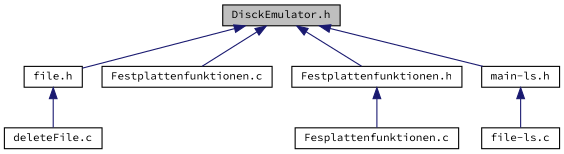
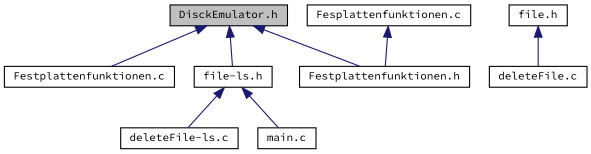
  digraph {
    fontname="Source Code Pro"
    node [color=black fillcolor=white fontname="Source Code Pro" fontsize=10 shape=record style=filled]
    edge [color=midnightblue dir=back fontname="Source Code Pro" fontsize=10 labelfontname=Helvetica labelfontsize=10 style=solid]
    n1 [fillcolor=grey75 fontcolor=black height=0.2 label="DisckEmulator.h" width=0.4]
    n2 [height=0.2 label="file.h" width=0.4]
    n3 [height=0.2 label="Festplattenfunktionen.c" width=0.4]
    n4 [height=0.2 label="Festplattenfunktionen.h" width=0.4]
-   n5 [height=0.2 label="main-ls.h" width=0.4]
+   n5 [height=0.2 label="file-ls.h" width=0.4]
    n6 [height=0.2 label="deleteFile.c" width=0.4]
    n7 [height=0.2 label="Fesplattenfunktionen.c" width=0.4]
-   n8 [height=0.2 label="file-ls.c" width=0.4]
-   n1 -> n2
+   n8 [height=0.2 label="deleteFile-ls.c" width=0.4]
+   n9 [height=0.2 label="main.c" width=0.4]
    n1 -> n3
    n1 -> n4
    n1 -> n5
    n2 -> n6
-   n4 -> n7
+   n7 -> n4
    n5 -> n8
+   n5 -> n9
  }
